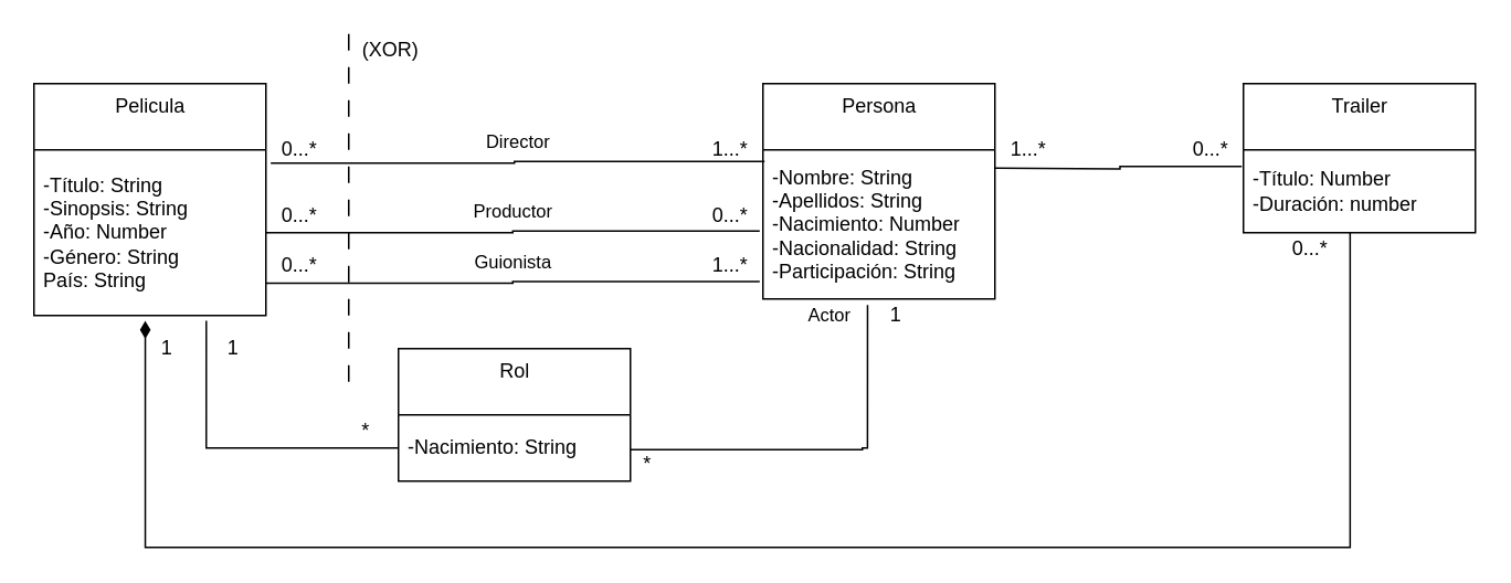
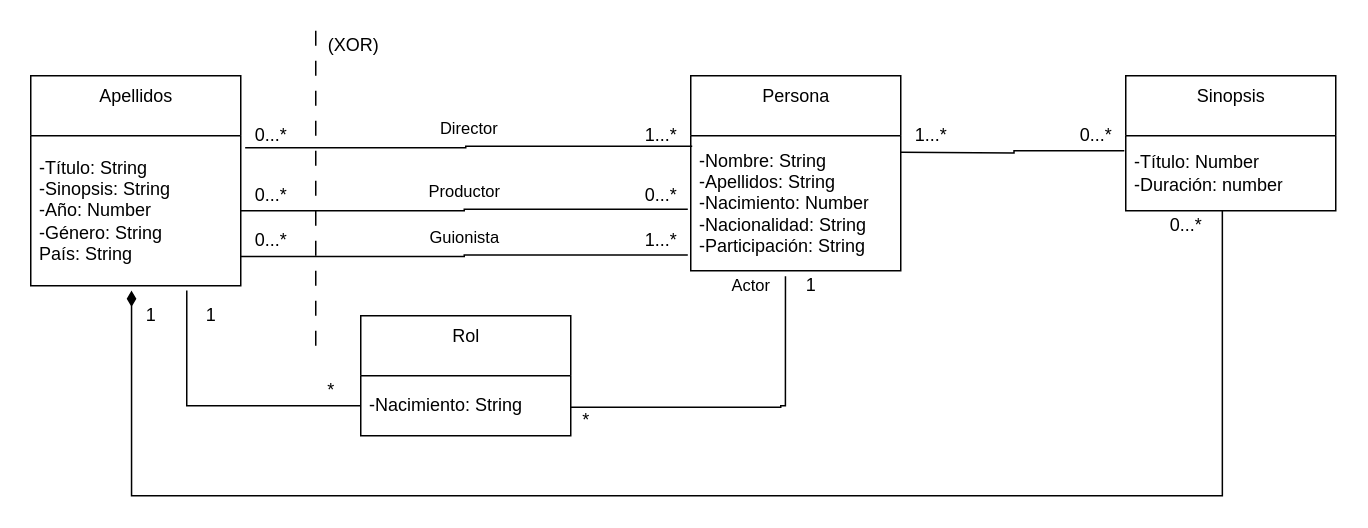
  <mxCell id="0" />
  <mxCell id="1" parent="0" />
- <mxCell id="2" value="Pelicula" style="swimlane;fontStyle=0;align=center;verticalAlign=top;childLayout=stackLayout;horizontal=1;startSize=40;horizontalStack=0;resizeParent=1;resizeParentMax=0;resizeLast=0;collapsible=0;marginBottom=0;html=1;" vertex="1" parent="1"><mxGeometry x="20" y="50" width="140" height="140" as="geometry" /></mxCell>
+ <mxCell id="2" value="Apellidos" style="swimlane;fontStyle=0;align=center;verticalAlign=top;childLayout=stackLayout;horizontal=1;startSize=40;horizontalStack=0;resizeParent=1;resizeParentMax=0;resizeLast=0;collapsible=0;marginBottom=0;html=1;" vertex="1" parent="1"><mxGeometry x="20" y="50" width="140" height="140" as="geometry" /></mxCell>
  <mxCell id="3" value="-Título: String&lt;br&gt;-Sinopsis: String&lt;br&gt;-Año: Number&lt;br&gt;-Género: String&lt;br&gt;País: String" style="text;html=1;strokeColor=none;fillColor=none;align=left;verticalAlign=middle;spacingLeft=4;spacingRight=4;overflow=hidden;rotatable=0;points=[[0,0.5],[1,0.5]];portConstraint=eastwest;" vertex="1" parent="2"><mxGeometry y="40" width="140" height="100" as="geometry" /></mxCell>
  <mxCell id="4" value="Persona" style="swimlane;fontStyle=0;align=center;verticalAlign=top;childLayout=stackLayout;horizontal=1;startSize=40;horizontalStack=0;resizeParent=1;resizeParentMax=0;resizeLast=0;collapsible=0;marginBottom=0;html=1;" vertex="1" parent="1"><mxGeometry x="460" y="50" width="140" height="130" as="geometry" /></mxCell>
  <mxCell id="5" value="-Nombre: String&lt;br&gt;-Apellidos: String&lt;br&gt;-Nacimiento: Number&lt;br&gt;-Nacionalidad: String&lt;br&gt;-Participación: String" style="text;html=1;strokeColor=none;fillColor=none;align=left;verticalAlign=middle;spacingLeft=4;spacingRight=4;overflow=hidden;rotatable=0;points=[[0,0.5],[1,0.5]];portConstraint=eastwest;" vertex="1" parent="4"><mxGeometry y="40" width="140" height="90" as="geometry" /></mxCell>
  <mxCell id="6" value="Director" style="endArrow=none;html=1;endSize=12;startArrow=none;startSize=14;startFill=0;edgeStyle=orthogonalEdgeStyle;align=center;verticalAlign=bottom;endFill=0;rounded=0;exitX=1.021;exitY=0.08;exitDx=0;exitDy=0;exitPerimeter=0;entryX=0.007;entryY=0.078;entryDx=0;entryDy=0;entryPerimeter=0;" edge="1" parent="1" source="3" target="5"><mxGeometry y="3" relative="1" as="geometry"><mxPoint x="190" y="119.5" as="sourcePoint" /><mxPoint x="350" y="119.5" as="targetPoint" /></mxGeometry></mxCell>
  <mxCell id="7" value="0...*" style="text;html=1;align=center;verticalAlign=middle;resizable=0;points=[];autosize=1;strokeColor=none;fillColor=none;" vertex="1" parent="1"><mxGeometry x="160" y="80" width="40" height="20" as="geometry" /></mxCell>
  <mxCell id="8" value="0...*" style="text;html=1;align=center;verticalAlign=middle;resizable=0;points=[];autosize=1;strokeColor=none;fillColor=none;" vertex="1" parent="1"><mxGeometry x="160" y="120" width="40" height="20" as="geometry" /></mxCell>
  <mxCell id="9" value="0...*" style="text;html=1;align=center;verticalAlign=middle;resizable=0;points=[];autosize=1;strokeColor=none;fillColor=none;" vertex="1" parent="1"><mxGeometry x="160" y="150" width="40" height="20" as="geometry" /></mxCell>
  <mxCell id="10" value="Productor" style="endArrow=none;html=1;endSize=12;startArrow=none;startSize=14;startFill=0;edgeStyle=orthogonalEdgeStyle;align=center;verticalAlign=bottom;endFill=0;rounded=0;exitX=1.021;exitY=0.08;exitDx=0;exitDy=0;exitPerimeter=0;entryX=0.007;entryY=0.078;entryDx=0;entryDy=0;entryPerimeter=0;" edge="1" parent="1"><mxGeometry y="3" relative="1" as="geometry"><mxPoint x="160" y="139.98" as="sourcePoint" /><mxPoint x="458.04" y="139" as="targetPoint" /><Array as="points"><mxPoint x="309" y="140" /><mxPoint x="309" y="139" /></Array></mxGeometry></mxCell>
  <mxCell id="11" value="Guionista" style="endArrow=none;html=1;endSize=12;startArrow=none;startSize=14;startFill=0;edgeStyle=orthogonalEdgeStyle;align=center;verticalAlign=bottom;endFill=0;rounded=0;exitX=1.021;exitY=0.08;exitDx=0;exitDy=0;exitPerimeter=0;entryX=0.007;entryY=0.078;entryDx=0;entryDy=0;entryPerimeter=0;" edge="1" parent="1"><mxGeometry y="3" relative="1" as="geometry"><mxPoint x="160" y="170.46" as="sourcePoint" /><mxPoint x="458.04" y="169.48" as="targetPoint" /><Array as="points"><mxPoint x="309" y="170.48" /><mxPoint x="309" y="169.48" /></Array></mxGeometry></mxCell>
  <mxCell id="12" value="0...*" style="text;html=1;align=center;verticalAlign=middle;resizable=0;points=[];autosize=1;strokeColor=none;fillColor=none;" vertex="1" parent="1"><mxGeometry x="420" y="120" width="40" height="20" as="geometry" /></mxCell>
  <mxCell id="13" value="1...*" style="text;html=1;align=center;verticalAlign=middle;resizable=0;points=[];autosize=1;strokeColor=none;fillColor=none;" vertex="1" parent="1"><mxGeometry x="420" y="80" width="40" height="20" as="geometry" /></mxCell>
  <mxCell id="14" value="1...*" style="text;html=1;align=center;verticalAlign=middle;resizable=0;points=[];autosize=1;strokeColor=none;fillColor=none;" vertex="1" parent="1"><mxGeometry x="420" y="150" width="40" height="20" as="geometry" /></mxCell>
- <mxCell id="15" value="Trailer" style="swimlane;fontStyle=0;align=center;verticalAlign=top;childLayout=stackLayout;horizontal=1;startSize=40;horizontalStack=0;resizeParent=1;resizeParentMax=0;resizeLast=0;collapsible=0;marginBottom=0;html=1;" vertex="1" parent="1"><mxGeometry x="750" y="50" width="140" height="90" as="geometry" /></mxCell>
+ <mxCell id="15" value="Sinopsis" style="swimlane;fontStyle=0;align=center;verticalAlign=top;childLayout=stackLayout;horizontal=1;startSize=40;horizontalStack=0;resizeParent=1;resizeParentMax=0;resizeLast=0;collapsible=0;marginBottom=0;html=1;" vertex="1" parent="1"><mxGeometry x="750" y="50" width="140" height="90" as="geometry" /></mxCell>
  <mxCell id="16" value="" style="endArrow=none;html=1;endSize=12;startArrow=none;startSize=14;startFill=0;edgeStyle=orthogonalEdgeStyle;align=center;verticalAlign=bottom;endFill=0;rounded=0;exitX=1.021;exitY=0.08;exitDx=0;exitDy=0;exitPerimeter=0;entryX=-0.007;entryY=0.2;entryDx=0;entryDy=0;entryPerimeter=0;" edge="1" parent="15" target="17"><mxGeometry y="3" relative="1" as="geometry"><mxPoint x="-150" y="50.98" as="sourcePoint" /><mxPoint x="148.04" y="50.0" as="targetPoint" /></mxGeometry></mxCell>
  <mxCell id="17" value="-Título: Number&lt;br&gt;-Duración: number" style="text;html=1;strokeColor=none;fillColor=none;align=left;verticalAlign=middle;spacingLeft=4;spacingRight=4;overflow=hidden;rotatable=0;points=[[0,0.5],[1,0.5]];portConstraint=eastwest;" vertex="1" parent="15"><mxGeometry y="40" width="140" height="50" as="geometry" /></mxCell>
  <mxCell id="18" value="1...*" style="text;html=1;align=center;verticalAlign=middle;resizable=0;points=[];autosize=1;strokeColor=none;fillColor=none;" vertex="1" parent="1"><mxGeometry x="600" y="80" width="40" height="20" as="geometry" /></mxCell>
  <mxCell id="19" value="0...*" style="text;html=1;align=center;verticalAlign=middle;resizable=0;points=[];autosize=1;strokeColor=none;fillColor=none;" vertex="1" parent="1"><mxGeometry x="710" y="80" width="40" height="20" as="geometry" /></mxCell>
  <mxCell id="20" value="" style="endArrow=none;startArrow=diamondThin;endFill=0;startFill=1;html=1;verticalAlign=bottom;labelBackgroundColor=none;strokeWidth=1;startSize=8;endSize=8;rounded=0;edgeStyle=orthogonalEdgeStyle;exitX=0.48;exitY=1.032;exitDx=0;exitDy=0;exitPerimeter=0;entryX=0.46;entryY=0.992;entryDx=0;entryDy=0;entryPerimeter=0;" edge="1" parent="1" source="3" target="17"><mxGeometry width="160" relative="1" as="geometry"><mxPoint x="330" y="190" as="sourcePoint" /><mxPoint x="490" y="190" as="targetPoint" /><Array as="points"><mxPoint x="87" y="330" /><mxPoint x="814" y="330" /></Array></mxGeometry></mxCell>
  <mxCell id="21" value="0...*" style="text;html=1;align=center;verticalAlign=middle;resizable=0;points=[];autosize=1;strokeColor=none;fillColor=none;" vertex="1" parent="1"><mxGeometry x="770" y="140" width="40" height="20" as="geometry" /></mxCell>
  <mxCell id="22" value="1" style="text;html=1;align=center;verticalAlign=middle;resizable=0;points=[];autosize=1;strokeColor=none;fillColor=none;" vertex="1" parent="1"><mxGeometry x="90" y="200" width="20" height="20" as="geometry" /></mxCell>
  <mxCell id="23" value="Rol" style="swimlane;fontStyle=0;align=center;verticalAlign=top;childLayout=stackLayout;horizontal=1;startSize=40;horizontalStack=0;resizeParent=1;resizeParentMax=0;resizeLast=0;collapsible=0;marginBottom=0;html=1;" vertex="1" parent="1"><mxGeometry x="240" y="210" width="140" height="80" as="geometry" /></mxCell>
  <mxCell id="24" value="-Nacimiento: String" style="text;html=1;strokeColor=none;fillColor=none;align=left;verticalAlign=middle;spacingLeft=4;spacingRight=4;overflow=hidden;rotatable=0;points=[[0,0.5],[1,0.5]];portConstraint=eastwest;" vertex="1" parent="23"><mxGeometry y="40" width="140" height="40" as="geometry" /></mxCell>
  <mxCell id="25" value="Actor" style="endArrow=none;html=1;endSize=12;startArrow=none;startSize=14;startFill=0;edgeStyle=orthogonalEdgeStyle;align=center;verticalAlign=bottom;endFill=0;rounded=0;exitX=1.021;exitY=0.08;exitDx=0;exitDy=0;exitPerimeter=0;entryX=0.451;entryY=1.04;entryDx=0;entryDy=0;entryPerimeter=0;" edge="1" parent="1" target="5"><mxGeometry x="0.865" y="23" relative="1" as="geometry"><mxPoint x="380" y="270.98" as="sourcePoint" /><mxPoint x="678.04" y="270" as="targetPoint" /><Array as="points"><mxPoint x="520" y="271" /><mxPoint x="520" y="270" /><mxPoint x="523" y="270" /></Array><mxPoint as="offset" /></mxGeometry></mxCell>
  <mxCell id="26" value="1" style="text;html=1;align=center;verticalAlign=middle;resizable=0;points=[];autosize=1;strokeColor=none;fillColor=none;" vertex="1" parent="1"><mxGeometry x="530" y="180" width="20" height="20" as="geometry" /></mxCell>
  <mxCell id="27" value="*" style="text;html=1;align=center;verticalAlign=middle;resizable=0;points=[];autosize=1;strokeColor=none;fillColor=none;" vertex="1" parent="1"><mxGeometry x="380" y="270" width="20" height="20" as="geometry" /></mxCell>
  <mxCell id="28" value="" style="endArrow=none;html=1;endSize=12;startArrow=none;startSize=14;startFill=0;edgeStyle=orthogonalEdgeStyle;align=center;verticalAlign=bottom;endFill=0;rounded=0;exitX=0.743;exitY=1.032;exitDx=0;exitDy=0;exitPerimeter=0;entryX=0;entryY=0.5;entryDx=0;entryDy=0;" edge="1" parent="1" source="3" target="24"><mxGeometry x="0.066" y="20" relative="1" as="geometry"><mxPoint x="40" y="317.38" as="sourcePoint" /><mxPoint x="183.14" y="230" as="targetPoint" /><Array as="points"><mxPoint x="124" y="270" /></Array><mxPoint as="offset" /></mxGeometry></mxCell>
  <mxCell id="29" value="*" style="text;html=1;align=center;verticalAlign=middle;resizable=0;points=[];autosize=1;strokeColor=none;fillColor=none;" vertex="1" parent="1"><mxGeometry x="210" y="250" width="20" height="20" as="geometry" /></mxCell>
  <mxCell id="30" value="1" style="text;html=1;align=center;verticalAlign=middle;resizable=0;points=[];autosize=1;strokeColor=none;fillColor=none;" vertex="1" parent="1"><mxGeometry x="130" y="200" width="20" height="20" as="geometry" /></mxCell>
  <mxCell id="31" value="" style="endArrow=none;startArrow=none;endFill=0;startFill=0;endSize=8;html=1;verticalAlign=bottom;dashed=1;labelBackgroundColor=none;dashPattern=10 10;rounded=0;edgeStyle=orthogonalEdgeStyle;" edge="1" parent="1"><mxGeometry width="160" relative="1" as="geometry"><mxPoint x="210" y="20" as="sourcePoint" /><mxPoint x="210" y="230" as="targetPoint" /></mxGeometry></mxCell>
  <mxCell id="32" value="(XOR)" style="text;html=1;align=center;verticalAlign=middle;resizable=0;points=[];autosize=1;strokeColor=none;fillColor=none;" vertex="1" parent="1"><mxGeometry x="210" y="20" width="50" height="20" as="geometry" /></mxCell>
